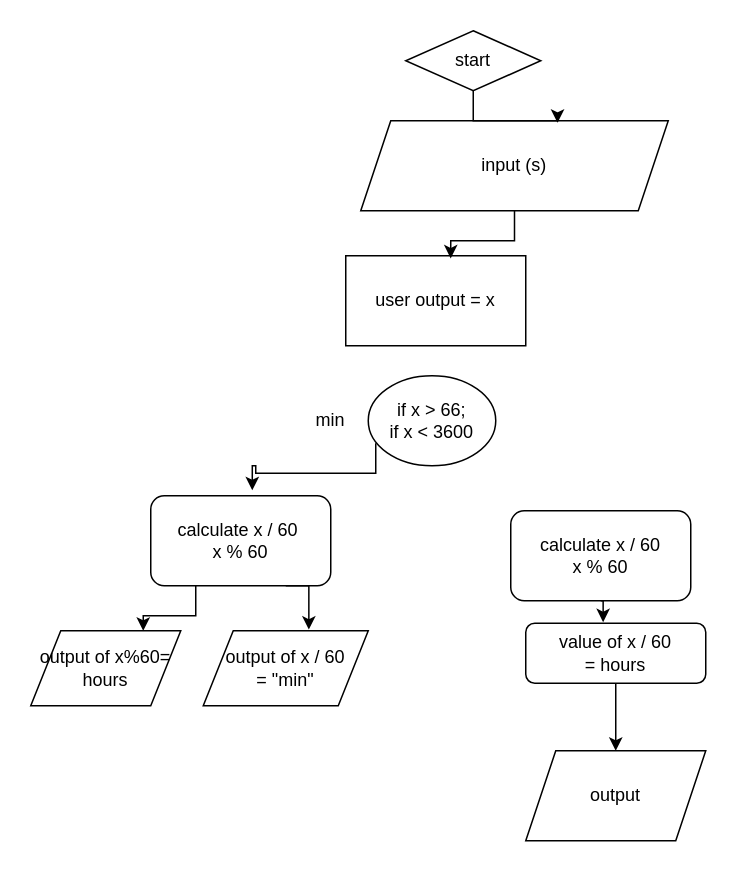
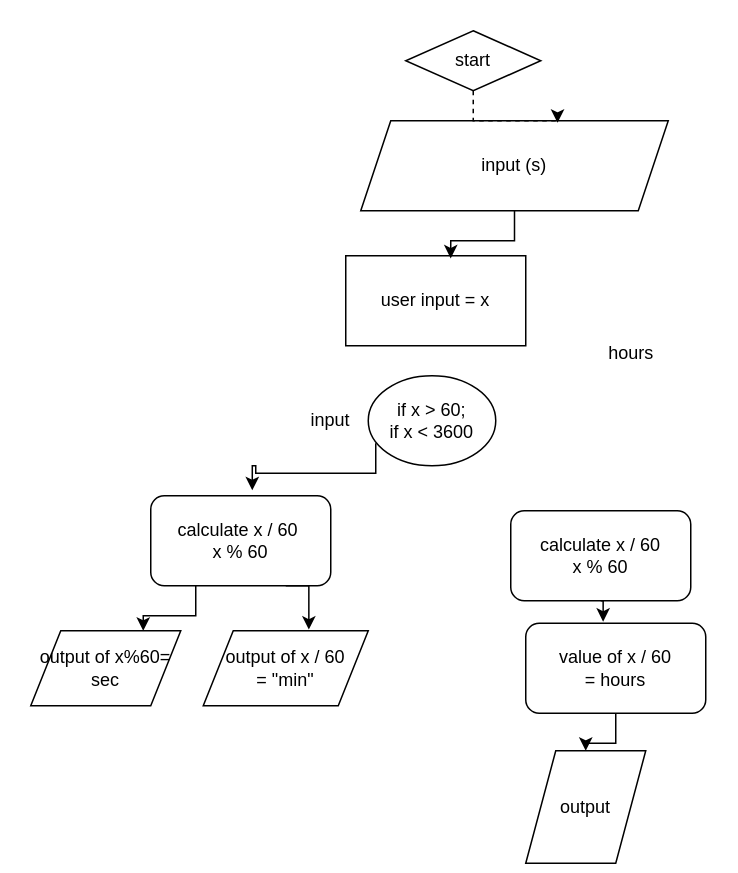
  <mxCell id="0" />
  <mxCell id="1" parent="0" />
  <mxCell id="2" value="start" style="rhombus;whiteSpace=wrap;html=1;" vertex="1" parent="1"><mxGeometry x="270" y="20" width="90" height="40" as="geometry" /></mxCell>
  <mxCell id="3" value="input (s)" style="shape=parallelogram;perimeter=parallelogramPerimeter;whiteSpace=wrap;html=1;fixedSize=1;" vertex="1" parent="1"><mxGeometry x="240" y="80" width="205" height="60" as="geometry" /></mxCell>
- <mxCell id="4" style="edgeStyle=orthogonalEdgeStyle;rounded=0;orthogonalLoop=1;jettySize=auto;html=1;exitX=0.5;exitY=1;exitDx=0;exitDy=0;entryX=0.64;entryY=0.023;entryDx=0;entryDy=0;entryPerimeter=0;" edge="1" parent="1" source="2" target="3"><mxGeometry relative="1" as="geometry" /></mxCell>
- <mxCell id="5" value="if x &amp;gt; 66;&lt;br&gt;if x &amp;lt; 3600" style="ellipse;whiteSpace=wrap;html=1;" vertex="1" parent="1"><mxGeometry x="245" y="250" width="85" height="60" as="geometry" /></mxCell>
- <mxCell id="6" value="user output = x" style="rounded=0;whiteSpace=wrap;html=1;" vertex="1" parent="1"><mxGeometry x="230" y="170" width="120" height="60" as="geometry" /></mxCell>
+ <mxCell id="4" style="edgeStyle=orthogonalEdgeStyle;rounded=0;orthogonalLoop=1;jettySize=auto;html=1;exitX=0.5;exitY=1;exitDx=0;exitDy=0;entryX=0.64;entryY=0.023;entryDx=0;entryDy=0;entryPerimeter=0;dashed=1;" edge="1" parent="1" source="2" target="3"><mxGeometry relative="1" as="geometry" /></mxCell>
+ <mxCell id="5" value="if x &amp;gt; 60;&lt;br&gt;if x &amp;lt; 3600" style="ellipse;whiteSpace=wrap;html=1;" vertex="1" parent="1"><mxGeometry x="245" y="250" width="85" height="60" as="geometry" /></mxCell>
+ <mxCell id="6" value="user input = x" style="rounded=0;whiteSpace=wrap;html=1;" vertex="1" parent="1"><mxGeometry x="230" y="170" width="120" height="60" as="geometry" /></mxCell>
  <mxCell id="7" style="edgeStyle=orthogonalEdgeStyle;rounded=0;orthogonalLoop=1;jettySize=auto;html=1;entryX=0.583;entryY=0.03;entryDx=0;entryDy=0;entryPerimeter=0;" edge="1" parent="1" source="3" target="6"><mxGeometry relative="1" as="geometry" /></mxCell>
- <mxCell id="8" value="min" style="text;strokeColor=none;align=center;fillColor=none;html=1;verticalAlign=middle;whiteSpace=wrap;rounded=0;" vertex="1" parent="1"><mxGeometry x="190" y="265" width="60" height="30" as="geometry" /></mxCell>
+ <mxCell id="8" value="input" style="text;strokeColor=none;align=center;fillColor=none;html=1;verticalAlign=middle;whiteSpace=wrap;rounded=0;" vertex="1" parent="1"><mxGeometry x="190" y="265" width="60" height="30" as="geometry" /></mxCell>
  <mxCell id="9" style="edgeStyle=orthogonalEdgeStyle;rounded=0;orthogonalLoop=1;jettySize=auto;html=1;exitX=0.25;exitY=1;exitDx=0;exitDy=0;entryX=0.75;entryY=0;entryDx=0;entryDy=0;" edge="1" parent="1" source="10" target="11"><mxGeometry relative="1" as="geometry" /></mxCell>
  <mxCell id="10" value="calculate x / 60&amp;nbsp;&lt;br&gt;x % 60" style="rounded=1;whiteSpace=wrap;html=1;" vertex="1" parent="1"><mxGeometry x="100" y="330" width="120" height="60" as="geometry" /></mxCell>
- <mxCell id="11" value="output of x%60= hours" style="shape=parallelogram;perimeter=parallelogramPerimeter;whiteSpace=wrap;html=1;fixedSize=1;" vertex="1" parent="1"><mxGeometry x="20" y="420" width="100" height="50" as="geometry" /></mxCell>
+ <mxCell id="11" value="output of x%60= sec" style="shape=parallelogram;perimeter=parallelogramPerimeter;whiteSpace=wrap;html=1;fixedSize=1;" vertex="1" parent="1"><mxGeometry x="20" y="420" width="100" height="50" as="geometry" /></mxCell>
  <mxCell id="12" value="output of x / 60&lt;br&gt;= &quot;min&quot;" style="shape=parallelogram;perimeter=parallelogramPerimeter;whiteSpace=wrap;html=1;fixedSize=1;" vertex="1" parent="1"><mxGeometry x="135" y="420" width="110" height="50" as="geometry" /></mxCell>
  <mxCell id="13" style="edgeStyle=orthogonalEdgeStyle;rounded=0;orthogonalLoop=1;jettySize=auto;html=1;exitX=0.75;exitY=1;exitDx=0;exitDy=0;entryX=0.64;entryY=-0.015;entryDx=0;entryDy=0;entryPerimeter=0;" edge="1" parent="1" source="10" target="12"><mxGeometry relative="1" as="geometry" /></mxCell>
+ <mxCell id="14" value="hours" style="text;html=1;align=center;verticalAlign=middle;resizable=0;points=[];autosize=1;strokeColor=none;fillColor=none;" vertex="1" parent="1"><mxGeometry x="395" y="220" width="50" height="30" as="geometry" /></mxCell>
  <mxCell id="15" value="calculate x / 60&lt;br&gt;x % 60" style="rounded=1;whiteSpace=wrap;html=1;" vertex="1" parent="1"><mxGeometry x="340" y="340" width="120" height="60" as="geometry" /></mxCell>
  <mxCell id="16" style="edgeStyle=orthogonalEdgeStyle;rounded=0;orthogonalLoop=1;jettySize=auto;html=1;exitX=1;exitY=1;exitDx=0;exitDy=0;entryX=0.564;entryY=-0.06;entryDx=0;entryDy=0;entryPerimeter=0;" edge="1" parent="1" source="8" target="10"><mxGeometry relative="1" as="geometry" /></mxCell>
- <mxCell id="17" value="output" style="shape=parallelogram;perimeter=parallelogramPerimeter;whiteSpace=wrap;html=1;fixedSize=1;" vertex="1" parent="1"><mxGeometry x="350" y="500" width="120" height="60" as="geometry" /></mxCell>
+ <mxCell id="17" value="output" style="shape=parallelogram;perimeter=parallelogramPerimeter;whiteSpace=wrap;html=1;fixedSize=1;" vertex="1" parent="1"><mxGeometry x="350" y="500" width="80" height="75" as="geometry" /></mxCell>
  <mxCell id="18" style="edgeStyle=orthogonalEdgeStyle;rounded=0;orthogonalLoop=1;jettySize=auto;html=1;entryX=0.5;entryY=0;entryDx=0;entryDy=0;" edge="1" parent="1" source="19" target="17"><mxGeometry relative="1" as="geometry" /></mxCell>
- <mxCell id="19" value="value of x / 60&lt;br&gt;= hours" style="rounded=1;whiteSpace=wrap;html=1;" vertex="1" parent="1"><mxGeometry x="350" y="415" width="120" height="40" as="geometry" /></mxCell>
+ <mxCell id="19" value="value of x / 60&lt;br&gt;= hours" style="rounded=1;whiteSpace=wrap;html=1;" vertex="1" parent="1"><mxGeometry x="350" y="415" width="120" height="60" as="geometry" /></mxCell>
  <mxCell id="20" style="edgeStyle=orthogonalEdgeStyle;rounded=0;orthogonalLoop=1;jettySize=auto;html=1;exitX=0.5;exitY=1;exitDx=0;exitDy=0;entryX=0.43;entryY=-0.017;entryDx=0;entryDy=0;entryPerimeter=0;" edge="1" parent="1" source="15" target="19"><mxGeometry relative="1" as="geometry" /></mxCell>
